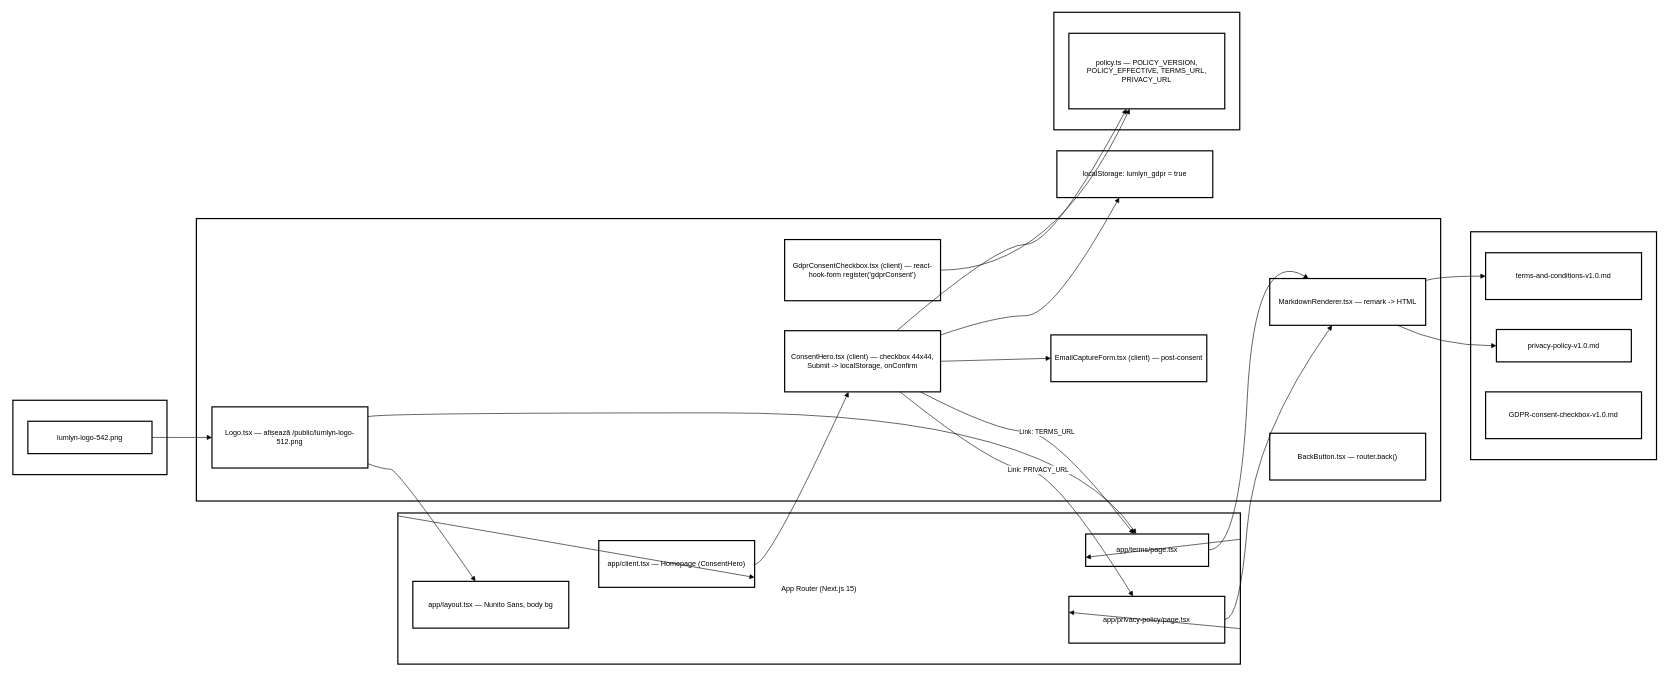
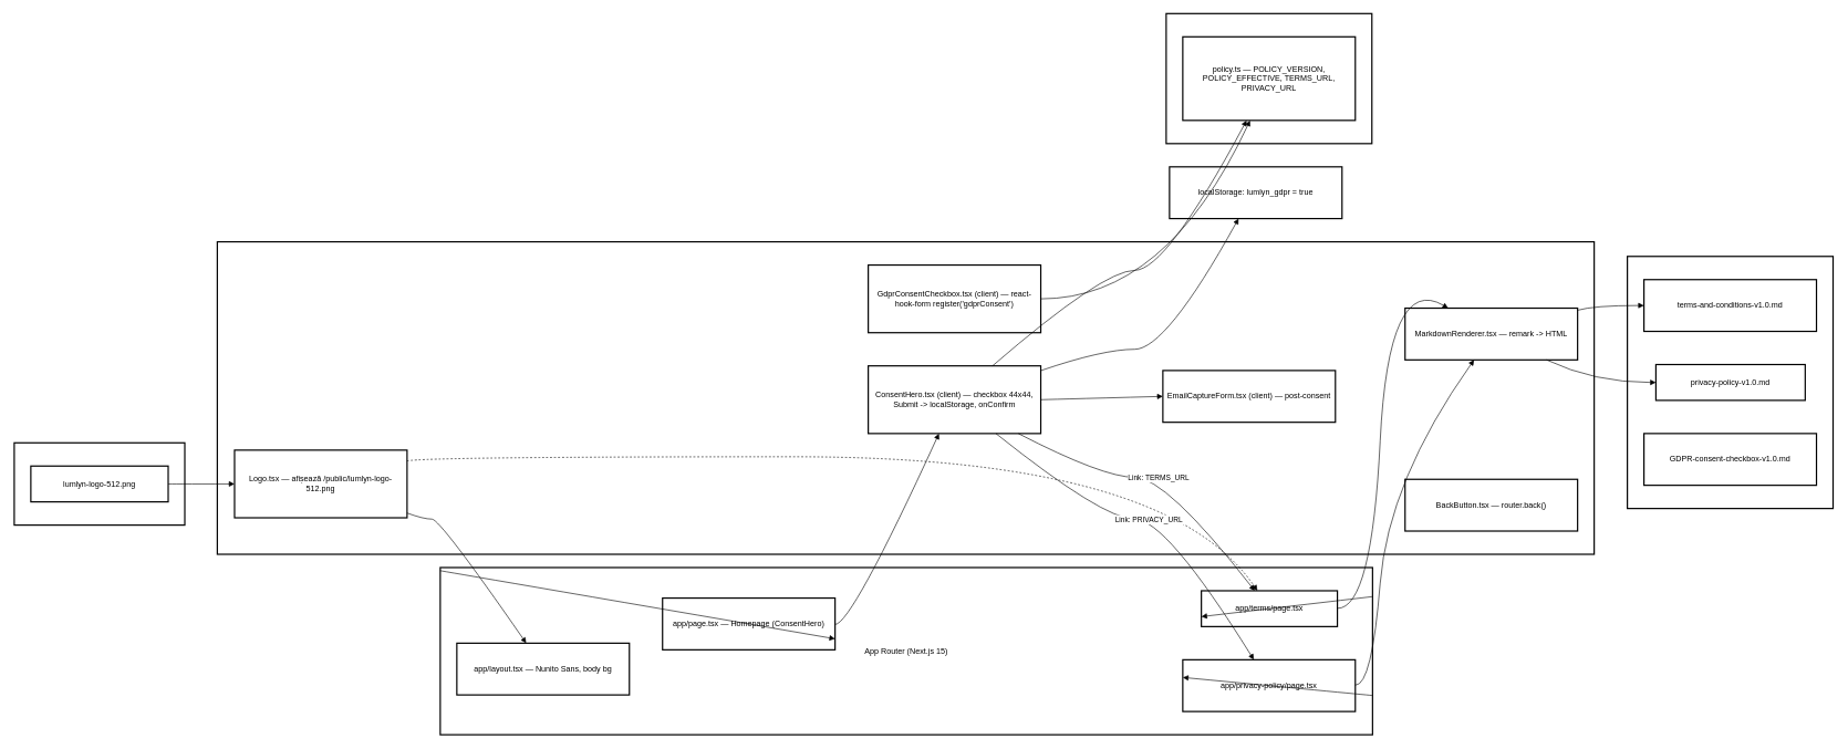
  <mxCell id="0" />
  <mxCell id="1" parent="0" />
  <mxCell id="2" value="public" style="whiteSpace=wrap;strokeWidth=2;" vertex="1" parent="1"><mxGeometry x="20" y="667" width="257" height="124" as="geometry" /></mxCell>
  <mxCell id="3" value="content/legal" style="whiteSpace=wrap;strokeWidth=2;" vertex="1" parent="1"><mxGeometry x="2451" y="386" width="310" height="380" as="geometry" /></mxCell>
  <mxCell id="4" value="src/lib" style="whiteSpace=wrap;strokeWidth=2;" vertex="1" parent="1"><mxGeometry x="1756" y="20" width="310" height="196" as="geometry" /></mxCell>
  <mxCell id="5" value="Components" style="whiteSpace=wrap;strokeWidth=2;" vertex="1" parent="1"><mxGeometry x="326" y="364" width="2075" height="471" as="geometry" /></mxCell>
  <mxCell id="6" value="App Router (Next.js 15)" style="whiteSpace=wrap;strokeWidth=2;" vertex="1" parent="1"><mxGeometry x="662" y="855" width="1405" height="252" as="geometry" /></mxCell>
  <mxCell id="7" value="app/layout.tsx — Nunito Sans, body bg" style="whiteSpace=wrap;strokeWidth=2;" vertex="1" parent="1"><mxGeometry x="687" y="969" width="260" height="78" as="geometry" /></mxCell>
- <mxCell id="8" value="app/client.tsx — Homepage (ConsentHero)" style="whiteSpace=wrap;strokeWidth=2;" vertex="1" parent="1"><mxGeometry x="997" y="901" width="260" height="78" as="geometry" /></mxCell>
+ <mxCell id="8" value="app/page.tsx — Homepage (ConsentHero)" style="whiteSpace=wrap;strokeWidth=2;" vertex="1" parent="1"><mxGeometry x="997" y="901" width="260" height="78" as="geometry" /></mxCell>
  <mxCell id="9" value="app/terms/page.tsx" style="whiteSpace=wrap;strokeWidth=2;" vertex="1" parent="1"><mxGeometry x="1809" y="890" width="205" height="54" as="geometry" /></mxCell>
  <mxCell id="10" value="app/privacy-policy/page.tsx" style="whiteSpace=wrap;strokeWidth=2;" vertex="1" parent="1"><mxGeometry x="1781" y="994" width="260" height="78" as="geometry" /></mxCell>
  <mxCell id="11" value="ConsentHero.tsx (client) — checkbox 44x44, Submit -&gt; localStorage, onConfirm" style="whiteSpace=wrap;strokeWidth=2;" vertex="1" parent="1"><mxGeometry x="1307" y="551" width="260" height="102" as="geometry" /></mxCell>
  <mxCell id="12" value="GdprConsentCheckbox.tsx (client) — react-hook-form register('gdprConsent')" style="whiteSpace=wrap;strokeWidth=2;" vertex="1" parent="1"><mxGeometry x="1307" y="399" width="260" height="102" as="geometry" /></mxCell>
  <mxCell id="13" value="MarkdownRenderer.tsx — remark -&gt; HTML" style="whiteSpace=wrap;strokeWidth=2;" vertex="1" parent="1"><mxGeometry x="2116" y="464" width="260" height="78" as="geometry" /></mxCell>
  <mxCell id="14" value="Logo.tsx — afișează /public/lumlyn-logo-512.png" style="whiteSpace=wrap;strokeWidth=2;" vertex="1" parent="1"><mxGeometry x="352" y="678" width="260" height="102" as="geometry" /></mxCell>
  <mxCell id="15" value="BackButton.tsx — router.back()" style="whiteSpace=wrap;strokeWidth=2;" vertex="1" parent="1"><mxGeometry x="2116" y="722" width="260" height="78" as="geometry" /></mxCell>
  <mxCell id="16" value="EmailCaptureForm.tsx (client) — post-consent" style="whiteSpace=wrap;strokeWidth=2;" vertex="1" parent="1"><mxGeometry x="1751" y="558" width="260" height="78" as="geometry" /></mxCell>
  <mxCell id="17" value="policy.ts — POLICY_VERSION, POLICY_EFFECTIVE, TERMS_URL, PRIVACY_URL" style="whiteSpace=wrap;strokeWidth=2;" vertex="1" parent="1"><mxGeometry x="1781" y="55" width="260" height="126" as="geometry" /></mxCell>
  <mxCell id="18" value="terms-and-conditions-v1.0.md" style="whiteSpace=wrap;strokeWidth=2;" vertex="1" parent="1"><mxGeometry x="2476" y="421" width="260" height="78" as="geometry" /></mxCell>
  <mxCell id="19" value="privacy-policy-v1.0.md" style="whiteSpace=wrap;strokeWidth=2;" vertex="1" parent="1"><mxGeometry x="2494" y="549" width="225" height="54" as="geometry" /></mxCell>
  <mxCell id="20" value="GDPR-consent-checkbox-v1.0.md" style="whiteSpace=wrap;strokeWidth=2;" vertex="1" parent="1"><mxGeometry x="2476" y="653" width="260" height="78" as="geometry" /></mxCell>
- <mxCell id="21" value="lumlyn-logo-542.png" style="whiteSpace=wrap;strokeWidth=2;" vertex="1" parent="1"><mxGeometry x="45" y="702" width="207" height="54" as="geometry" /></mxCell>
+ <mxCell id="21" value="lumlyn-logo-512.png" style="whiteSpace=wrap;strokeWidth=2;" vertex="1" parent="1"><mxGeometry x="45" y="702" width="207" height="54" as="geometry" /></mxCell>
  <mxCell id="22" value="localStorage: lumlyn_gdpr = true" style="whiteSpace=wrap;strokeWidth=2;" vertex="1" parent="1"><mxGeometry x="1761" y="251" width="260" height="78" as="geometry" /></mxCell>
  <mxCell id="23" value="" style="curved=1;startArrow=none;endArrow=block;exitX=1;exitY=0.51;entryX=0.41;entryY=1;rounded=0;" edge="1" parent="1" source="8" target="11"><mxGeometry relative="1" as="geometry"><Array as="points"><mxPoint x="1282" y="940" /></Array></mxGeometry></mxCell>
  <mxCell id="24" value="" style="curved=1;startArrow=none;endArrow=block;exitX=1;exitY=0.07;entryX=0.4;entryY=1;rounded=0;" edge="1" parent="1" source="11" target="22"><mxGeometry relative="1" as="geometry"><Array as="points"><mxPoint x="1661" y="526" /><mxPoint x="1756" y="526" /></Array></mxGeometry></mxCell>
  <mxCell id="25" value="" style="curved=1;startArrow=none;endArrow=block;exitX=1;exitY=0.5;entryX=0;entryY=0.5;rounded=0;" edge="1" parent="1" source="11" target="16"><mxGeometry relative="1" as="geometry"><Array as="points" /></mxGeometry></mxCell>
  <mxCell id="26" value="" style="curved=1;startArrow=none;endArrow=block;exitX=1;exitY=0.49;entryX=0.25;entryY=0;rounded=0;" edge="1" parent="1" source="9" target="13"><mxGeometry relative="1" as="geometry"><Array as="points"><mxPoint x="2066" y="917" /><mxPoint x="2091" y="411" /></Array></mxGeometry></mxCell>
  <mxCell id="27" value="" style="curved=1;startArrow=none;endArrow=block;exitX=1;exitY=0.49;entryX=0.4;entryY=1;rounded=0;" edge="1" parent="1" source="10" target="13"><mxGeometry relative="1" as="geometry"><Array as="points"><mxPoint x="2066" y="1033" /><mxPoint x="2091" y="724" /></Array></mxGeometry></mxCell>
  <mxCell id="28" value="" style="curved=1;startArrow=none;endArrow=block;exitX=1;exitY=0.04;entryX=0;entryY=0.5;rounded=0;" edge="1" parent="1" source="13" target="18"><mxGeometry relative="1" as="geometry"><Array as="points"><mxPoint x="2401" y="460" /></Array></mxGeometry></mxCell>
  <mxCell id="29" value="" style="curved=1;startArrow=none;endArrow=block;exitX=0.82;exitY=1;entryX=0;entryY=0.5;rounded=0;" edge="1" parent="1" source="13" target="19"><mxGeometry relative="1" as="geometry"><Array as="points"><mxPoint x="2401" y="576" /></Array></mxGeometry></mxCell>
  <mxCell id="30" value="" style="curved=1;startArrow=none;endArrow=block;exitX=1;exitY=0.5;entryX=0;entryY=0.5;rounded=0;" edge="1" parent="1" source="21" target="14"><mxGeometry relative="1" as="geometry"><Array as="points" /></mxGeometry></mxCell>
  <mxCell id="31" value="" style="curved=1;startArrow=none;endArrow=block;exitX=1;exitY=0.93;entryX=0.4;entryY=-0.01;rounded=0;" edge="1" parent="1" source="14" target="7"><mxGeometry relative="1" as="geometry"><Array as="points"><mxPoint x="637" y="782" /><mxPoint x="662" y="782" /></Array></mxGeometry></mxCell>
- <mxCell id="32" value="" style="curved=1;startArrow=none;endArrow=block;exitX=1;exitY=0.16;entryX=0.41;entryY=-0.01;rounded=0;" edge="1" parent="1" source="14" target="9"><mxGeometry relative="1" as="geometry"><Array as="points"><mxPoint x="637" y="688" /><mxPoint x="1756" y="688" /></Array></mxGeometry></mxCell>
+ <mxCell id="32" value="" style="curved=1;startArrow=none;endArrow=block;exitX=1;exitY=0.16;entryX=0.41;entryY=-0.01;rounded=0;dashed=1;" edge="1" parent="1" source="14" target="9"><mxGeometry relative="1" as="geometry"><Array as="points"><mxPoint x="637" y="688" /><mxPoint x="1756" y="688" /></Array></mxGeometry></mxCell>
  <mxCell id="33" value="" style="curved=1;startArrow=none;endArrow=block;exitX=0.72;exitY=0;entryX=0.37;entryY=1;rounded=0;" edge="1" parent="1" source="11" target="17"><mxGeometry relative="1" as="geometry"><Array as="points"><mxPoint x="1661" y="407" /><mxPoint x="1756" y="407" /></Array></mxGeometry></mxCell>
  <mxCell id="34" value="" style="curved=1;startArrow=none;endArrow=block;exitX=1;exitY=0.5;entryX=0.39;entryY=1;rounded=0;" edge="1" parent="1" source="12" target="17"><mxGeometry relative="1" as="geometry"><Array as="points"><mxPoint x="1756" y="450" /></Array></mxGeometry></mxCell>
  <mxCell id="35" value="Link: TERMS_URL" style="curved=1;startArrow=none;endArrow=block;exitX=0.87;exitY=1;entryX=0.39;entryY=-0.01;rounded=0;" edge="1" parent="1" source="11" target="9"><mxGeometry relative="1" as="geometry"><Array as="points"><mxPoint x="1661" y="719" /><mxPoint x="1756" y="719" /></Array></mxGeometry></mxCell>
  <mxCell id="36" value="Link: PRIVACY_URL" style="curved=1;startArrow=none;endArrow=block;exitX=0.74;exitY=1;entryX=0.41;entryY=-0.01;rounded=0;" edge="1" parent="1" source="11" target="10"><mxGeometry relative="1" as="geometry"><Array as="points"><mxPoint x="1661" y="782" /><mxPoint x="1756" y="782" /></Array></mxGeometry></mxCell>
  <mxCell id="37" value="" style="curved=1;startArrow=none;endArrow=block;rounded=0;" edge="1" parent="1" source="6" target="8"><mxGeometry relative="1" as="geometry"><Array as="points" /></mxGeometry></mxCell>
  <mxCell id="38" value="" style="curved=1;startArrow=none;endArrow=block;rounded=0;" edge="1" parent="1" source="6" target="9"><mxGeometry relative="1" as="geometry"><Array as="points" /></mxGeometry></mxCell>
  <mxCell id="39" value="" style="curved=1;startArrow=none;endArrow=block;rounded=0;" edge="1" parent="1" source="6" target="10"><mxGeometry relative="1" as="geometry"><Array as="points" /></mxGeometry></mxCell>
